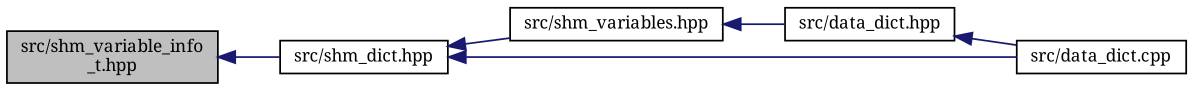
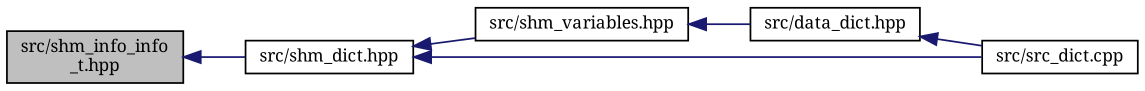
  digraph {
    fontname="Noto Serif"
    rankdir=LR
    node [color=black fillcolor=white fontname="Noto Serif" fontsize=10 shape=record style=filled]
    edge [color=midnightblue dir=back fontname="Noto Serif" fontsize=10 labelfontname=Helvetica labelfontsize=10 style=solid]
-   n1 [fillcolor=grey75 fontcolor=black height=0.2 label="src/shm_variable_info\l_t.hpp" width=0.4]
+   n1 [fillcolor=grey75 fontcolor=black height=0.2 label="src/shm_info_info\l_t.hpp" width=0.4]
    n2 [height=0.2 label="src/shm_dict.hpp" width=0.4]
    n3 [height=0.2 label="src/shm_variables.hpp" width=0.4]
-   n4 [height=0.2 label="src/data_dict.cpp" width=0.4]
+   n4 [height=0.2 label="src/src_dict.cpp" width=0.4]
    n5 [height=0.2 label="src/data_dict.hpp" width=0.4]
    n1 -> n2
    n2 -> n3
    n2 -> n4
    n3 -> n5
    n5 -> n4
  }
